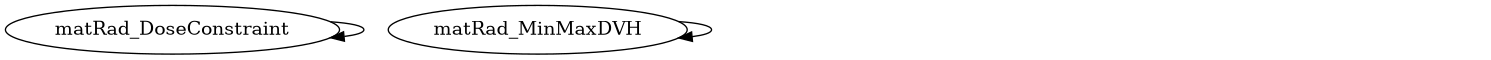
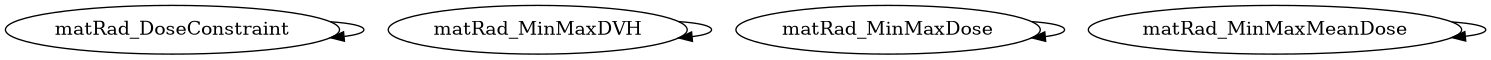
  digraph {
    matRad_DoseConstraint
    matRad_MinMaxDVH
+   matRad_MinMaxDose
+   matRad_MinMaxMeanDose
    matRad_DoseConstraint -> matRad_DoseConstraint
    matRad_MinMaxDVH -> matRad_MinMaxDVH
+   matRad_MinMaxDose -> matRad_MinMaxDose
+   matRad_MinMaxMeanDose -> matRad_MinMaxMeanDose
  }
